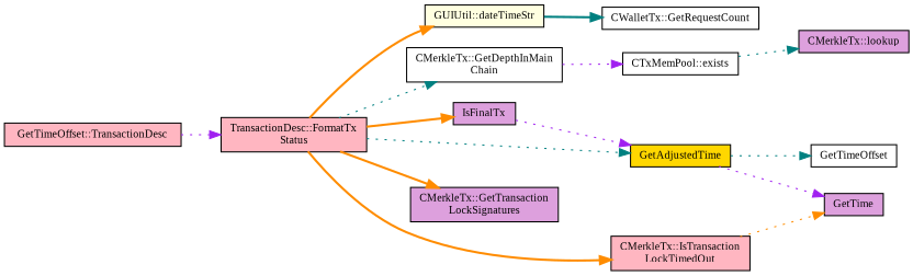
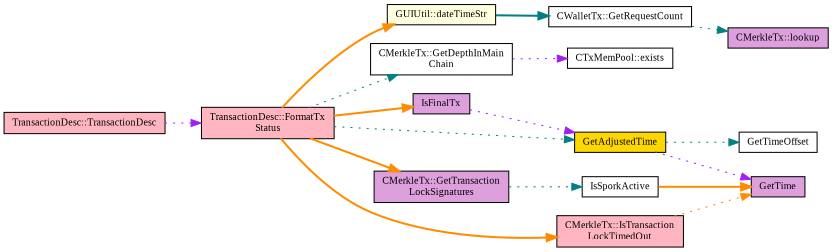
  digraph {
    fontname="Liberation Serif"
    rankdir=LR
    node [color=black fillcolor=white fontname="Liberation Serif" fontsize=10 shape=record style=filled]
    edge [color=darkorange fontname="Liberation Serif" fontsize=10 labelfontname=Helvetica labelfontsize=10 style=dotted]
-   n1 [fillcolor=lightpink fontcolor=black height=0.2 label="GetTimeOffset::TransactionDesc" width=0.4]
+   n1 [fillcolor=lightpink fontcolor=black height=0.2 label="TransactionDesc::TransactionDesc" width=0.4]
    n2 [fillcolor=lightpink height=0.2 label="TransactionDesc::FormatTx\lStatus" width=0.4]
    n3 [fillcolor=plum height=0.2 label=IsFinalTx width=0.4]
    n4 [fillcolor=gold height=0.2 label=GetAdjustedTime width=0.4]
    n5 [fillcolor=lightyellow height=0.2 label="GUIUtil::dateTimeStr" width=0.4]
    n6 [fillcolor=plum height=0.2 label="CMerkleTx::GetTransaction\lLockSignatures" width=0.4]
    n7 [height=0.2 label="CMerkleTx::GetDepthInMain\lChain" width=0.4]
    n8 [fillcolor=lightpink height=0.2 label="CMerkleTx::IsTransaction\lLockTimedOut" width=0.4]
    n9 [fillcolor=plum height=0.2 label=GetTime width=0.4]
    n10 [height=0.2 label=GetTimeOffset width=0.4]
    n11 [height=0.2 label="CWalletTx::GetRequestCount" width=0.4]
+   n12 [height=0.2 label=IsSporkActive width=0.4]
    n13 [height=0.2 label="CTxMemPool::exists" width=0.4]
    n14 [fillcolor=plum height=0.2 label="CMerkleTx::lookup" width=0.4]
    n1 -> n2 [color=purple]
    n2 -> n3 [style=bold]
    n2 -> n4 [color=teal]
    n2 -> n5 [style=bold]
    n2 -> n6 [style=bold]
    n2 -> n7 [color=teal]
    n2 -> n8 [style=bold]
    n3 -> n4 [color=purple]
    n4 -> n9 [color=purple]
    n4 -> n10 [color=teal]
    n5 -> n11 [color=teal style=bold]
+   n6 -> n12 [color=teal]
    n7 -> n13 [color=purple]
    n8 -> n9
-   n13 -> n14 [color=teal]
+   n12 -> n9 [style=bold]
+   n11 -> n14 [color=teal]
  }
